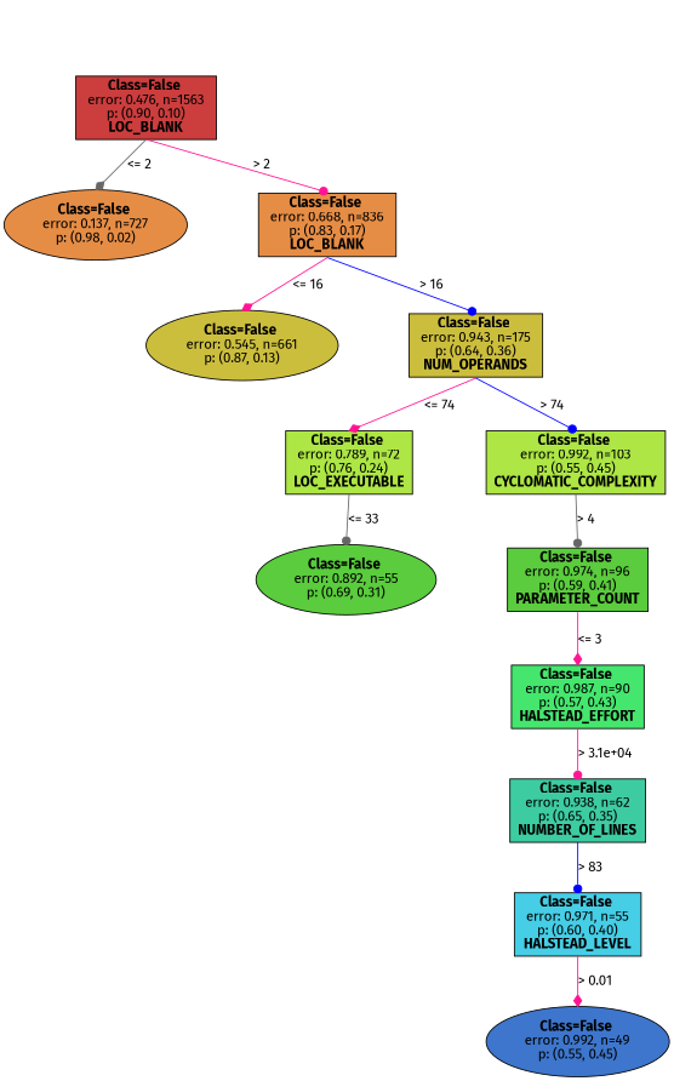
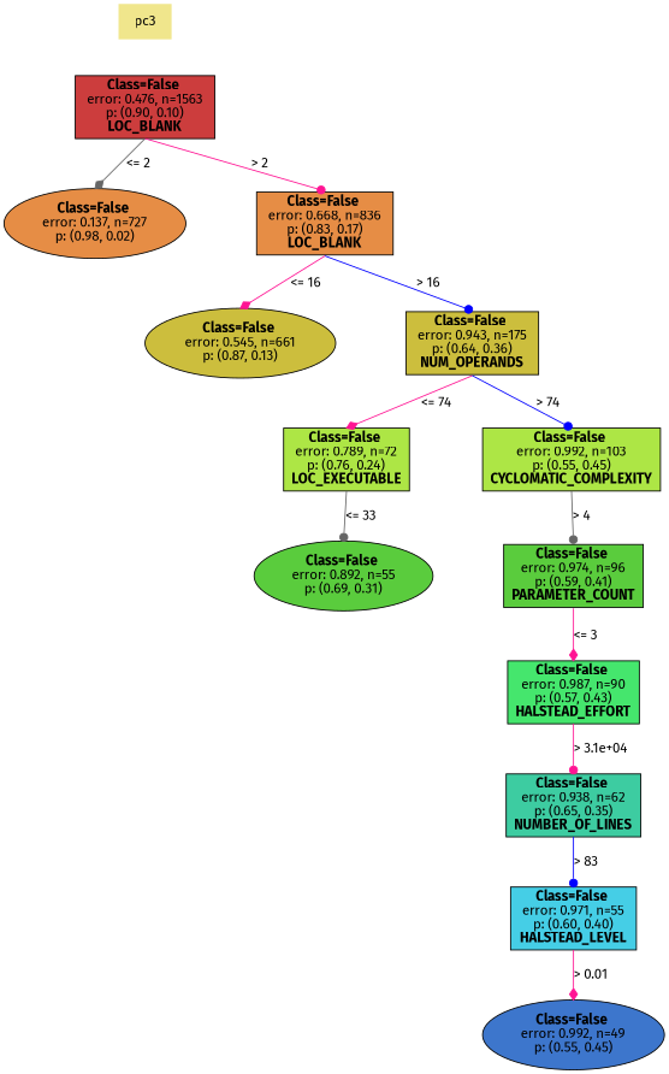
  digraph {
    nodesep=1
    ranksep=0.5
    splines=false
    fontname="Fira Sans"
    node [color=black fillcolor="0.075 0.7 0.900" fontname="Fira Sans" shape=rect style=filled]
    edge [fontname="Fira Sans" headport=n tailport=s color=deeppink arrowhead=dot]
+   n1 [fillcolor=khaki label=pc3 shape=plaintext]
    n2 [fillcolor="0.000 0.7 0.800" label=<<b> Class=False </b> <br/> error: 0.476, n=1563 <br/> p: (0.90, 0.10) <br/><b>LOC_BLANK</b>>]
    n3 [label=<<b> Class=False </b> <br/> error: 0.137, n=727 <br/> p: (0.98, 0.02) > shape=oval]
    n4 [label=<<b> Class=False </b> <br/> error: 0.668, n=836 <br/> p: (0.83, 0.17) <br/><b>LOC_BLANK</b>>]
    n5 [fillcolor="0.150 0.7 0.800" label=<<b> Class=False </b> <br/> error: 0.545, n=661 <br/> p: (0.87, 0.13) > shape=oval]
    n6 [fillcolor="0.150 0.7 0.800" label=<<b> Class=False </b> <br/> error: 0.943, n=175 <br/> p: (0.64, 0.36) <br/><b>NUM_OPERANDS</b>>]
    n7 [fillcolor="0.225 0.7 0.900" label=<<b> Class=False </b> <br/> error: 0.789, n=72 <br/> p: (0.76, 0.24) <br/><b>LOC_EXECUTABLE</b>>]
    n8 [fillcolor="0.225 0.7 0.900" label=<<b> Class=False </b> <br/> error: 0.992, n=103 <br/> p: (0.55, 0.45) <br/><b>CYCLOMATIC_COMPLEXITY</b>>]
    n9 [fillcolor="0.300 0.7 0.800" label=<<b> Class=False </b> <br/> error: 0.892, n=55 <br/> p: (0.69, 0.31) > shape=oval]
    n10 [fillcolor="0.300 0.7 0.800" label=<<b> Class=False </b> <br/> error: 0.974, n=96 <br/> p: (0.59, 0.41) <br/><b>PARAMETER_COUNT</b>>]
    n11 [fillcolor="0.375 0.7 0.900" label=<<b> Class=False </b> <br/> error: 0.987, n=90 <br/> p: (0.57, 0.43) <br/><b>HALSTEAD_EFFORT</b>>]
    n12 [fillcolor="0.450 0.7 0.800" label=<<b> Class=False </b> <br/> error: 0.938, n=62 <br/> p: (0.65, 0.35) <br/><b>NUMBER_OF_LINES</b>>]
    n13 [fillcolor="0.525 0.7 0.900" label=<<b> Class=False </b> <br/> error: 0.971, n=55 <br/> p: (0.60, 0.40) <br/><b>HALSTEAD_LEVEL</b>>]
    n14 [fillcolor="0.600 0.7 0.800" label=<<b> Class=False </b> <br/> error: 0.992, n=49 <br/> p: (0.55, 0.45) > shape=oval]
+   n1 -> n2 [style=invis color="" arrowhead=""]
    n2 -> n3 [label="<= 2" color=gray40 arrowhead=diamond]
    n2 -> n4 [label="> 2"]
    n4 -> n5 [label="<= 16" arrowhead=diamond]
    n4 -> n6 [label="> 16" color=blue]
    n6 -> n7 [label="<= 74" arrowhead=diamond]
    n6 -> n8 [label="> 74" color=blue]
    n7 -> n9 [label="<= 33" color=gray40]
    n8 -> n10 [label="> 4" color=gray40]
    n10 -> n11 [label="<= 3" arrowhead=diamond]
    n11 -> n12 [label="> 3.1e+04"]
    n12 -> n13 [label="> 83" color=blue]
    n13 -> n14 [label="> 0.01" arrowhead=diamond]
  }
